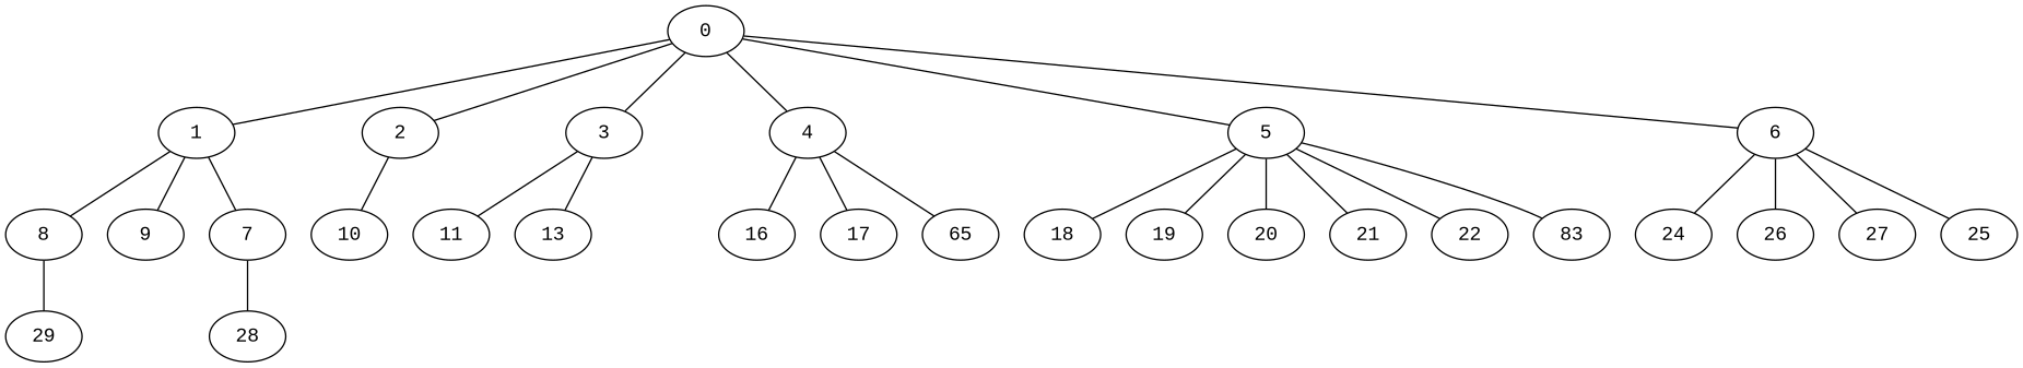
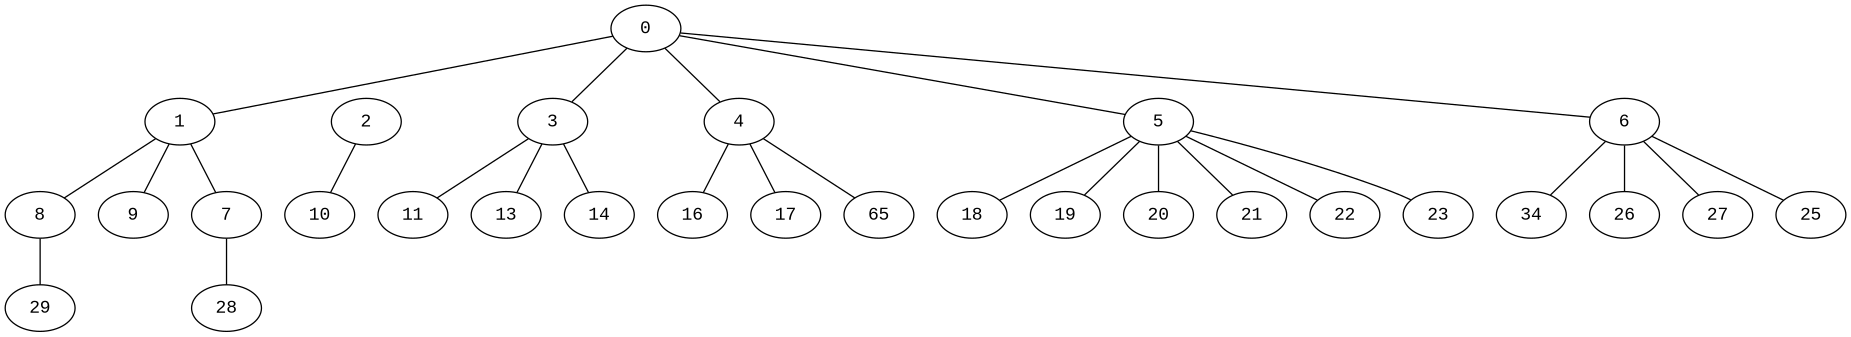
  graph {
    fontname="Liberation Mono"
    node [fontname="Liberation Mono"]
    edge [fontname="Liberation Mono"]
    0
    1
    2
    3
    4
    5
    6
    8
    9
    7
    10
    11
    13
+   14
    16
    17
    n17 [label=65]
    18
    19
    20
    21
    22
-   23 [label=83]
-   24
+   23
+   24 [label=34]
    26
    27
    25
    29
    28
    0 -- 1
-   0 -- 2
    0 -- 3
    0 -- 4
    0 -- 5
    0 -- 6
    1 -- 8
    1 -- 9
    1 -- 7
    2 -- 10
    3 -- 11
    3 -- 13
+   3 -- 14
    4 -- 16
    4 -- 17
    4 -- n17
    5 -- 18
    5 -- 19
    5 -- 20
    5 -- 21
    5 -- 22
    5 -- 23
    6 -- 24
    6 -- 26
    6 -- 27
    6 -- 25
    8 -- 29
    7 -- 28
  }
